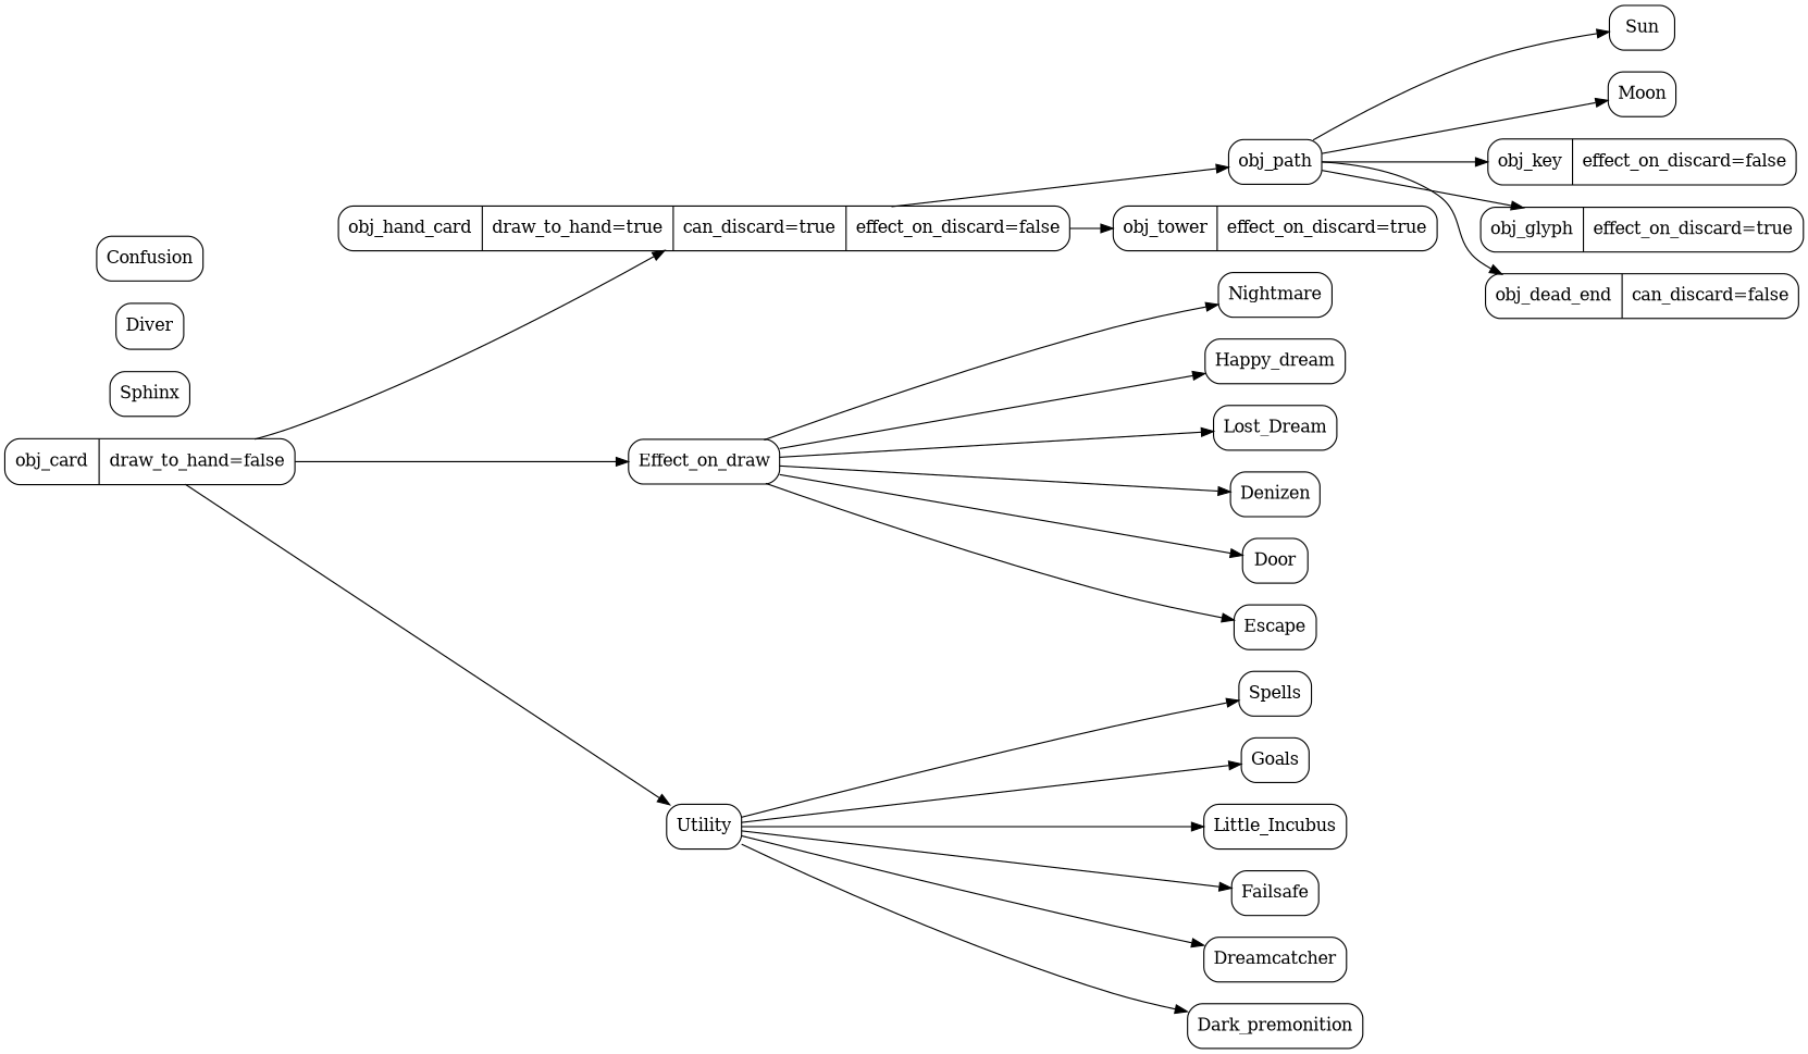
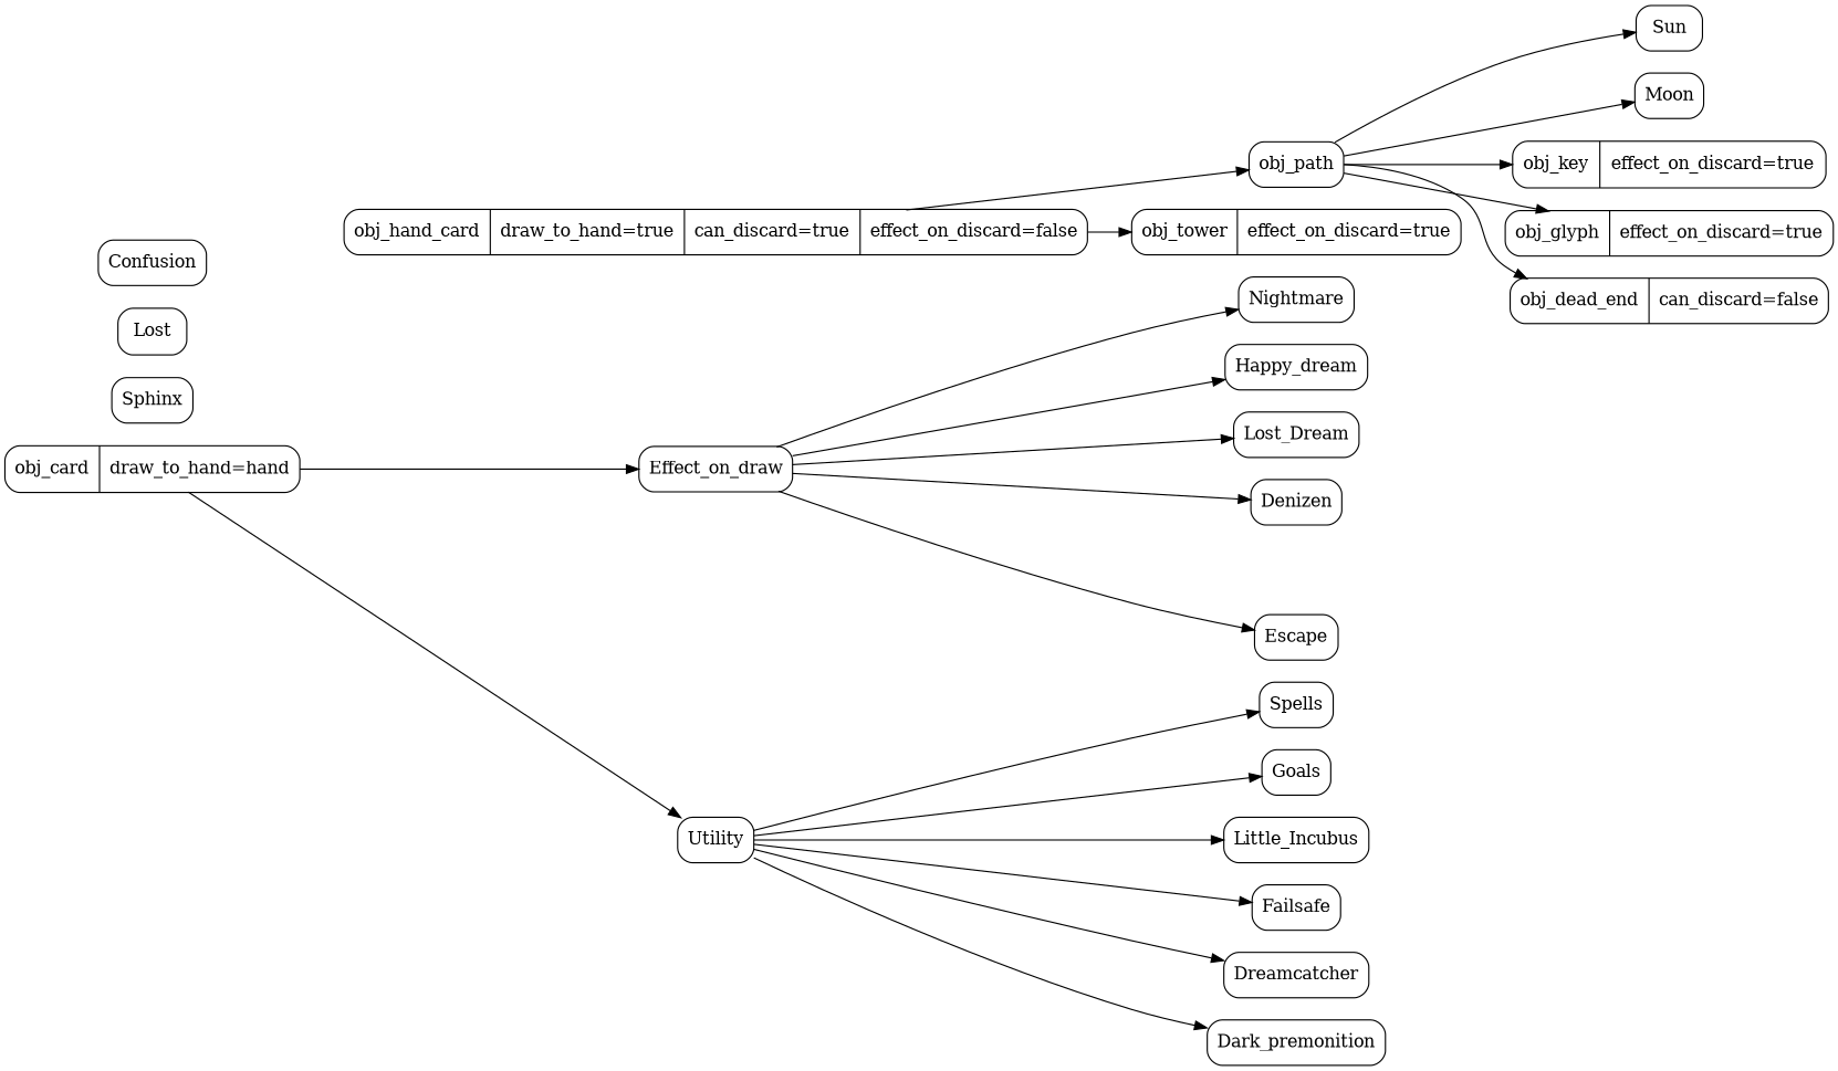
  digraph {
    rankdir=LR
    node [shape=Mrecord]
-   n1 [label="{obj_card|draw_to_hand=false}"]
+   n1 [label="{obj_card|draw_to_hand=hand}"]
    n2 [label="{obj_hand_card|draw_to_hand=true|can_discard=true|effect_on_discard=false}"]
    Effect_on_draw
    Utility
    n5 [label="{obj_path}"]
    n6 [label="{obj_tower|effect_on_discard=true}"]
    Nightmare
    Happy_dream
    Lost_Dream
    Denizen
-   Door
    Escape
    Spells
    Goals
    Little_Incubus
    Failsafe
    Dreamcatcher
    Dark_premonition
    Sun
    Moon
-   n21 [label="{obj_key|effect_on_discard=false}"]
+   n21 [label="{obj_key|effect_on_discard=true}"]
    n22 [label="{obj_glyph|effect_on_discard=true}"]
    n23 [label="{obj_dead_end|can_discard=false}"]
    Sphinx
-   Diver
+   Diver [label=Lost]
    Confusion
-   n1 -> n2
    n1 -> Effect_on_draw
    n1 -> Utility
    n2 -> n5
    n2 -> n6
    Effect_on_draw -> Nightmare
    Effect_on_draw -> Happy_dream
    Effect_on_draw -> Lost_Dream
    Effect_on_draw -> Denizen
-   Effect_on_draw -> Door
    Effect_on_draw -> Escape
    Utility -> Spells
    Utility -> Goals
    Utility -> Little_Incubus
    Utility -> Failsafe
    Utility -> Dreamcatcher
    Utility -> Dark_premonition
    n5 -> Sun
    n5 -> Moon
    n5 -> n21
    n5 -> n22
    n5 -> n23
  }
